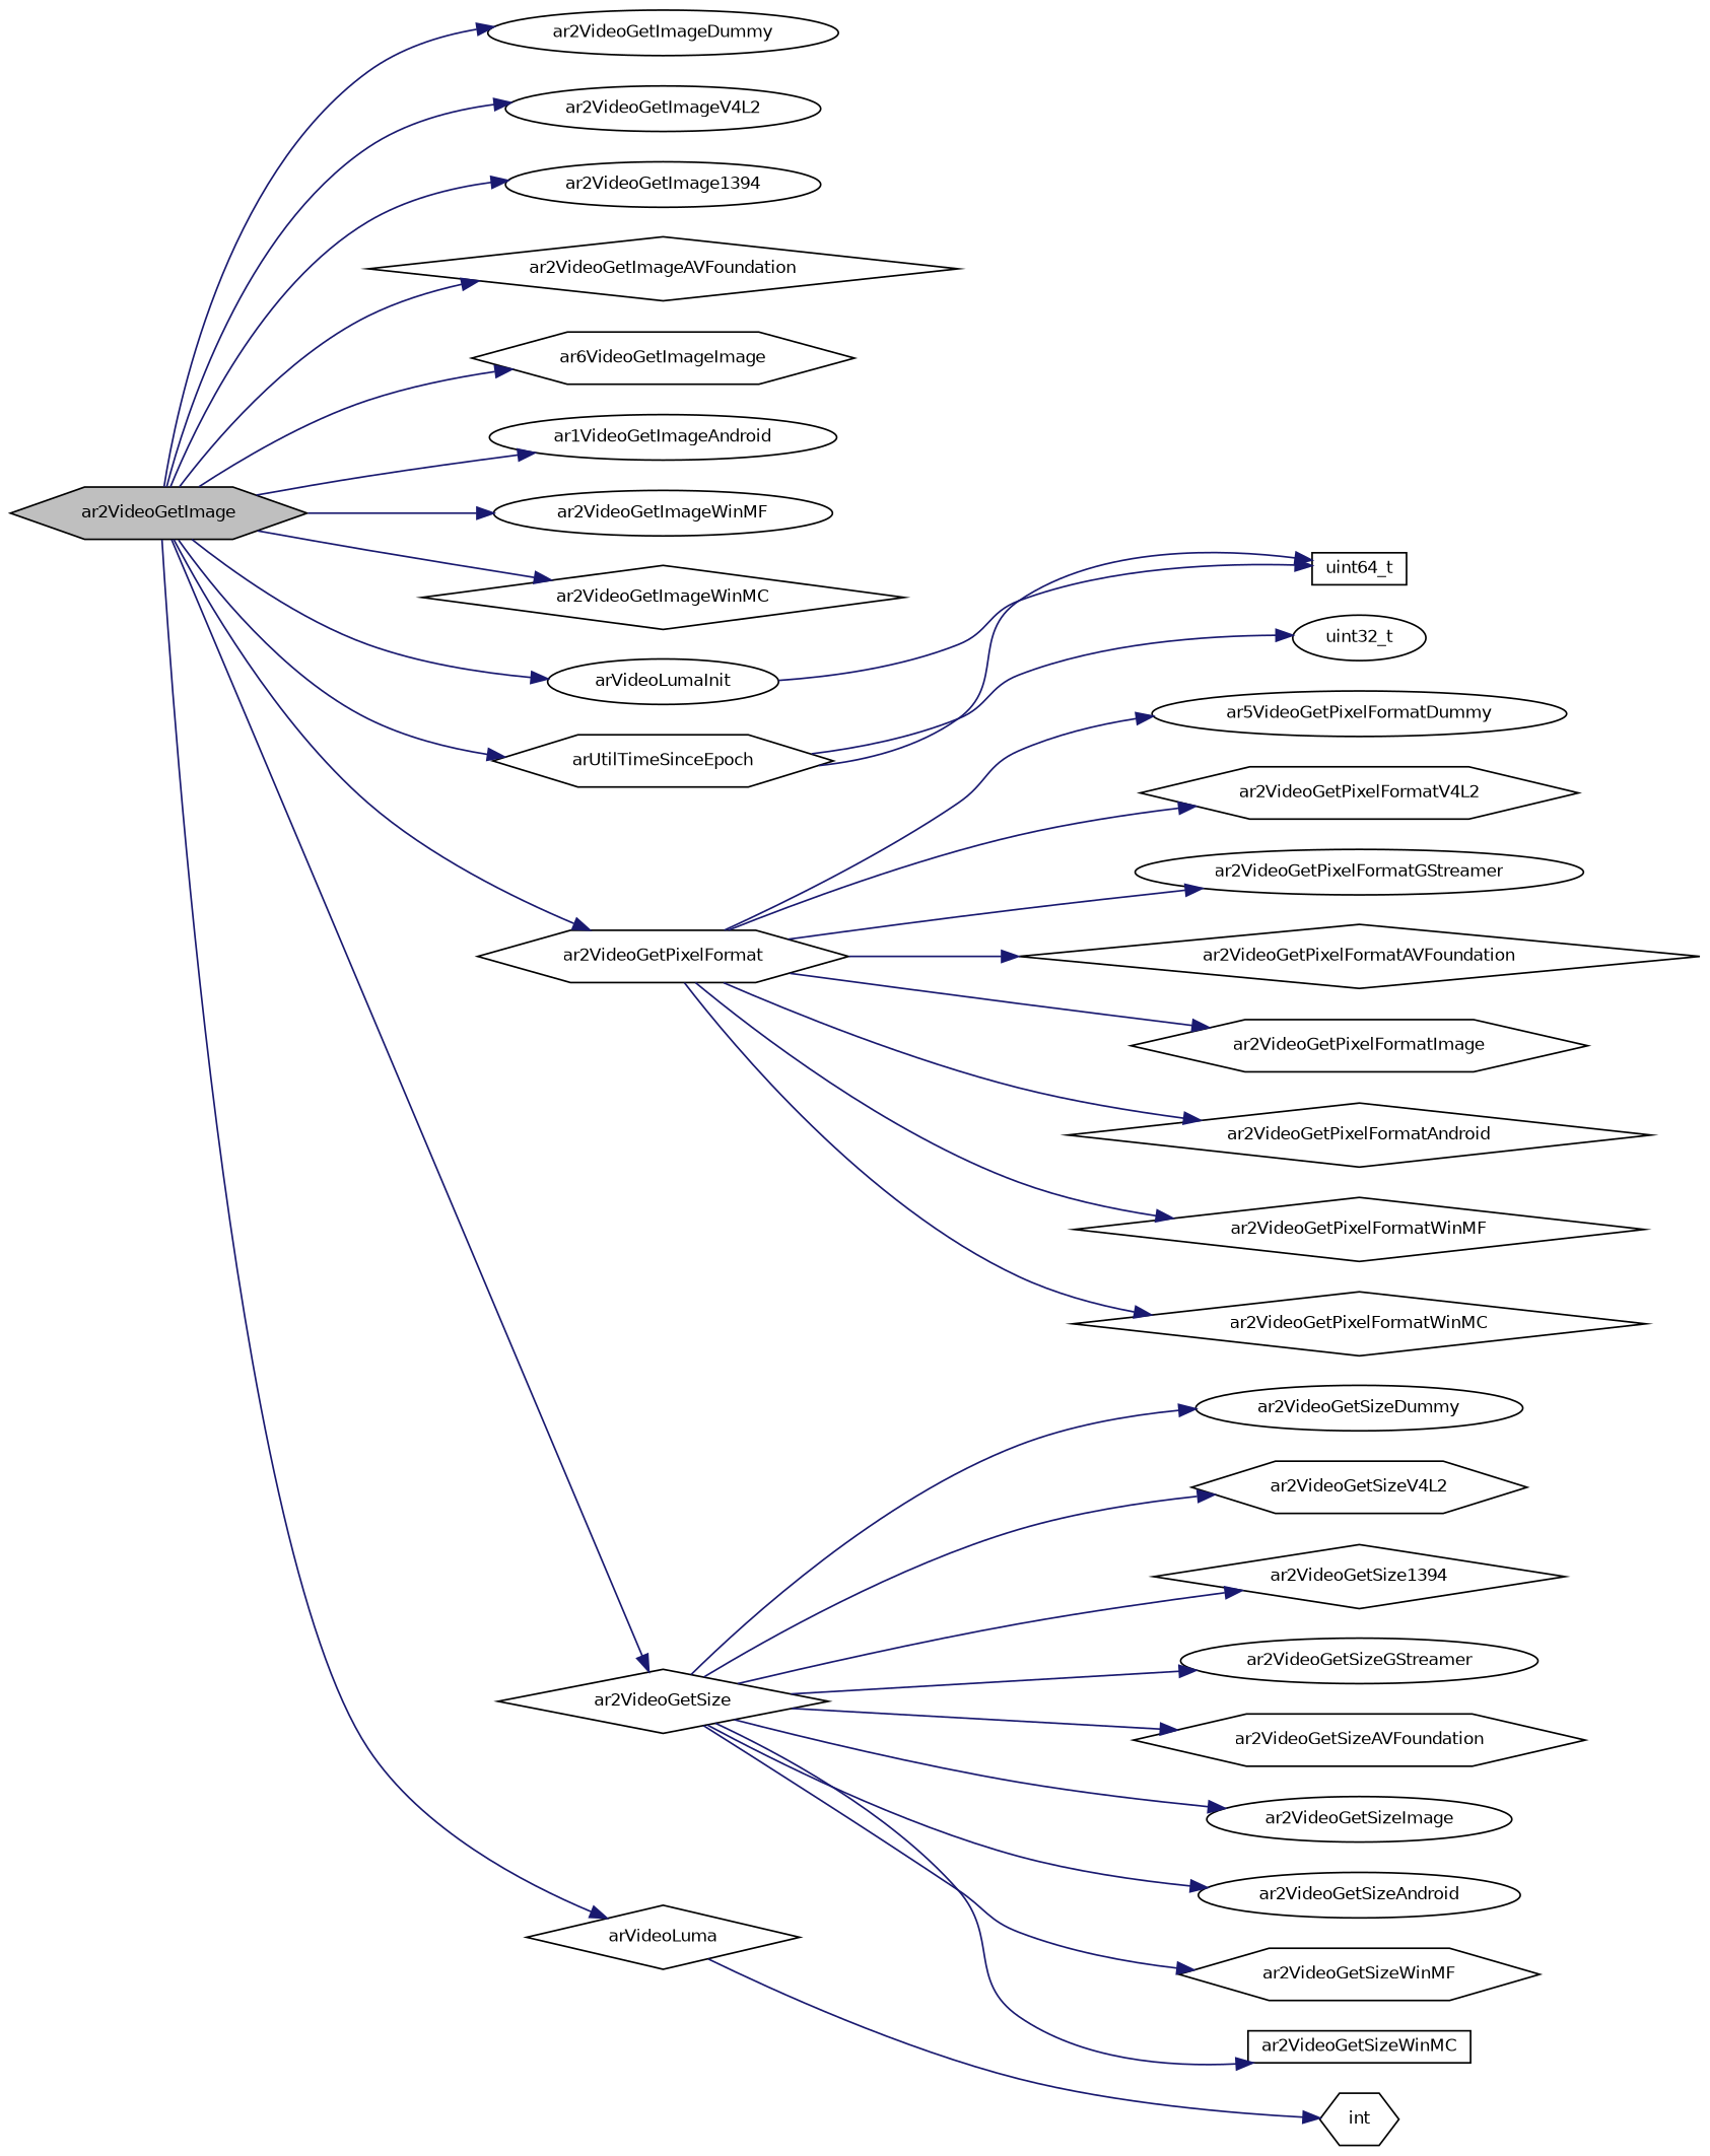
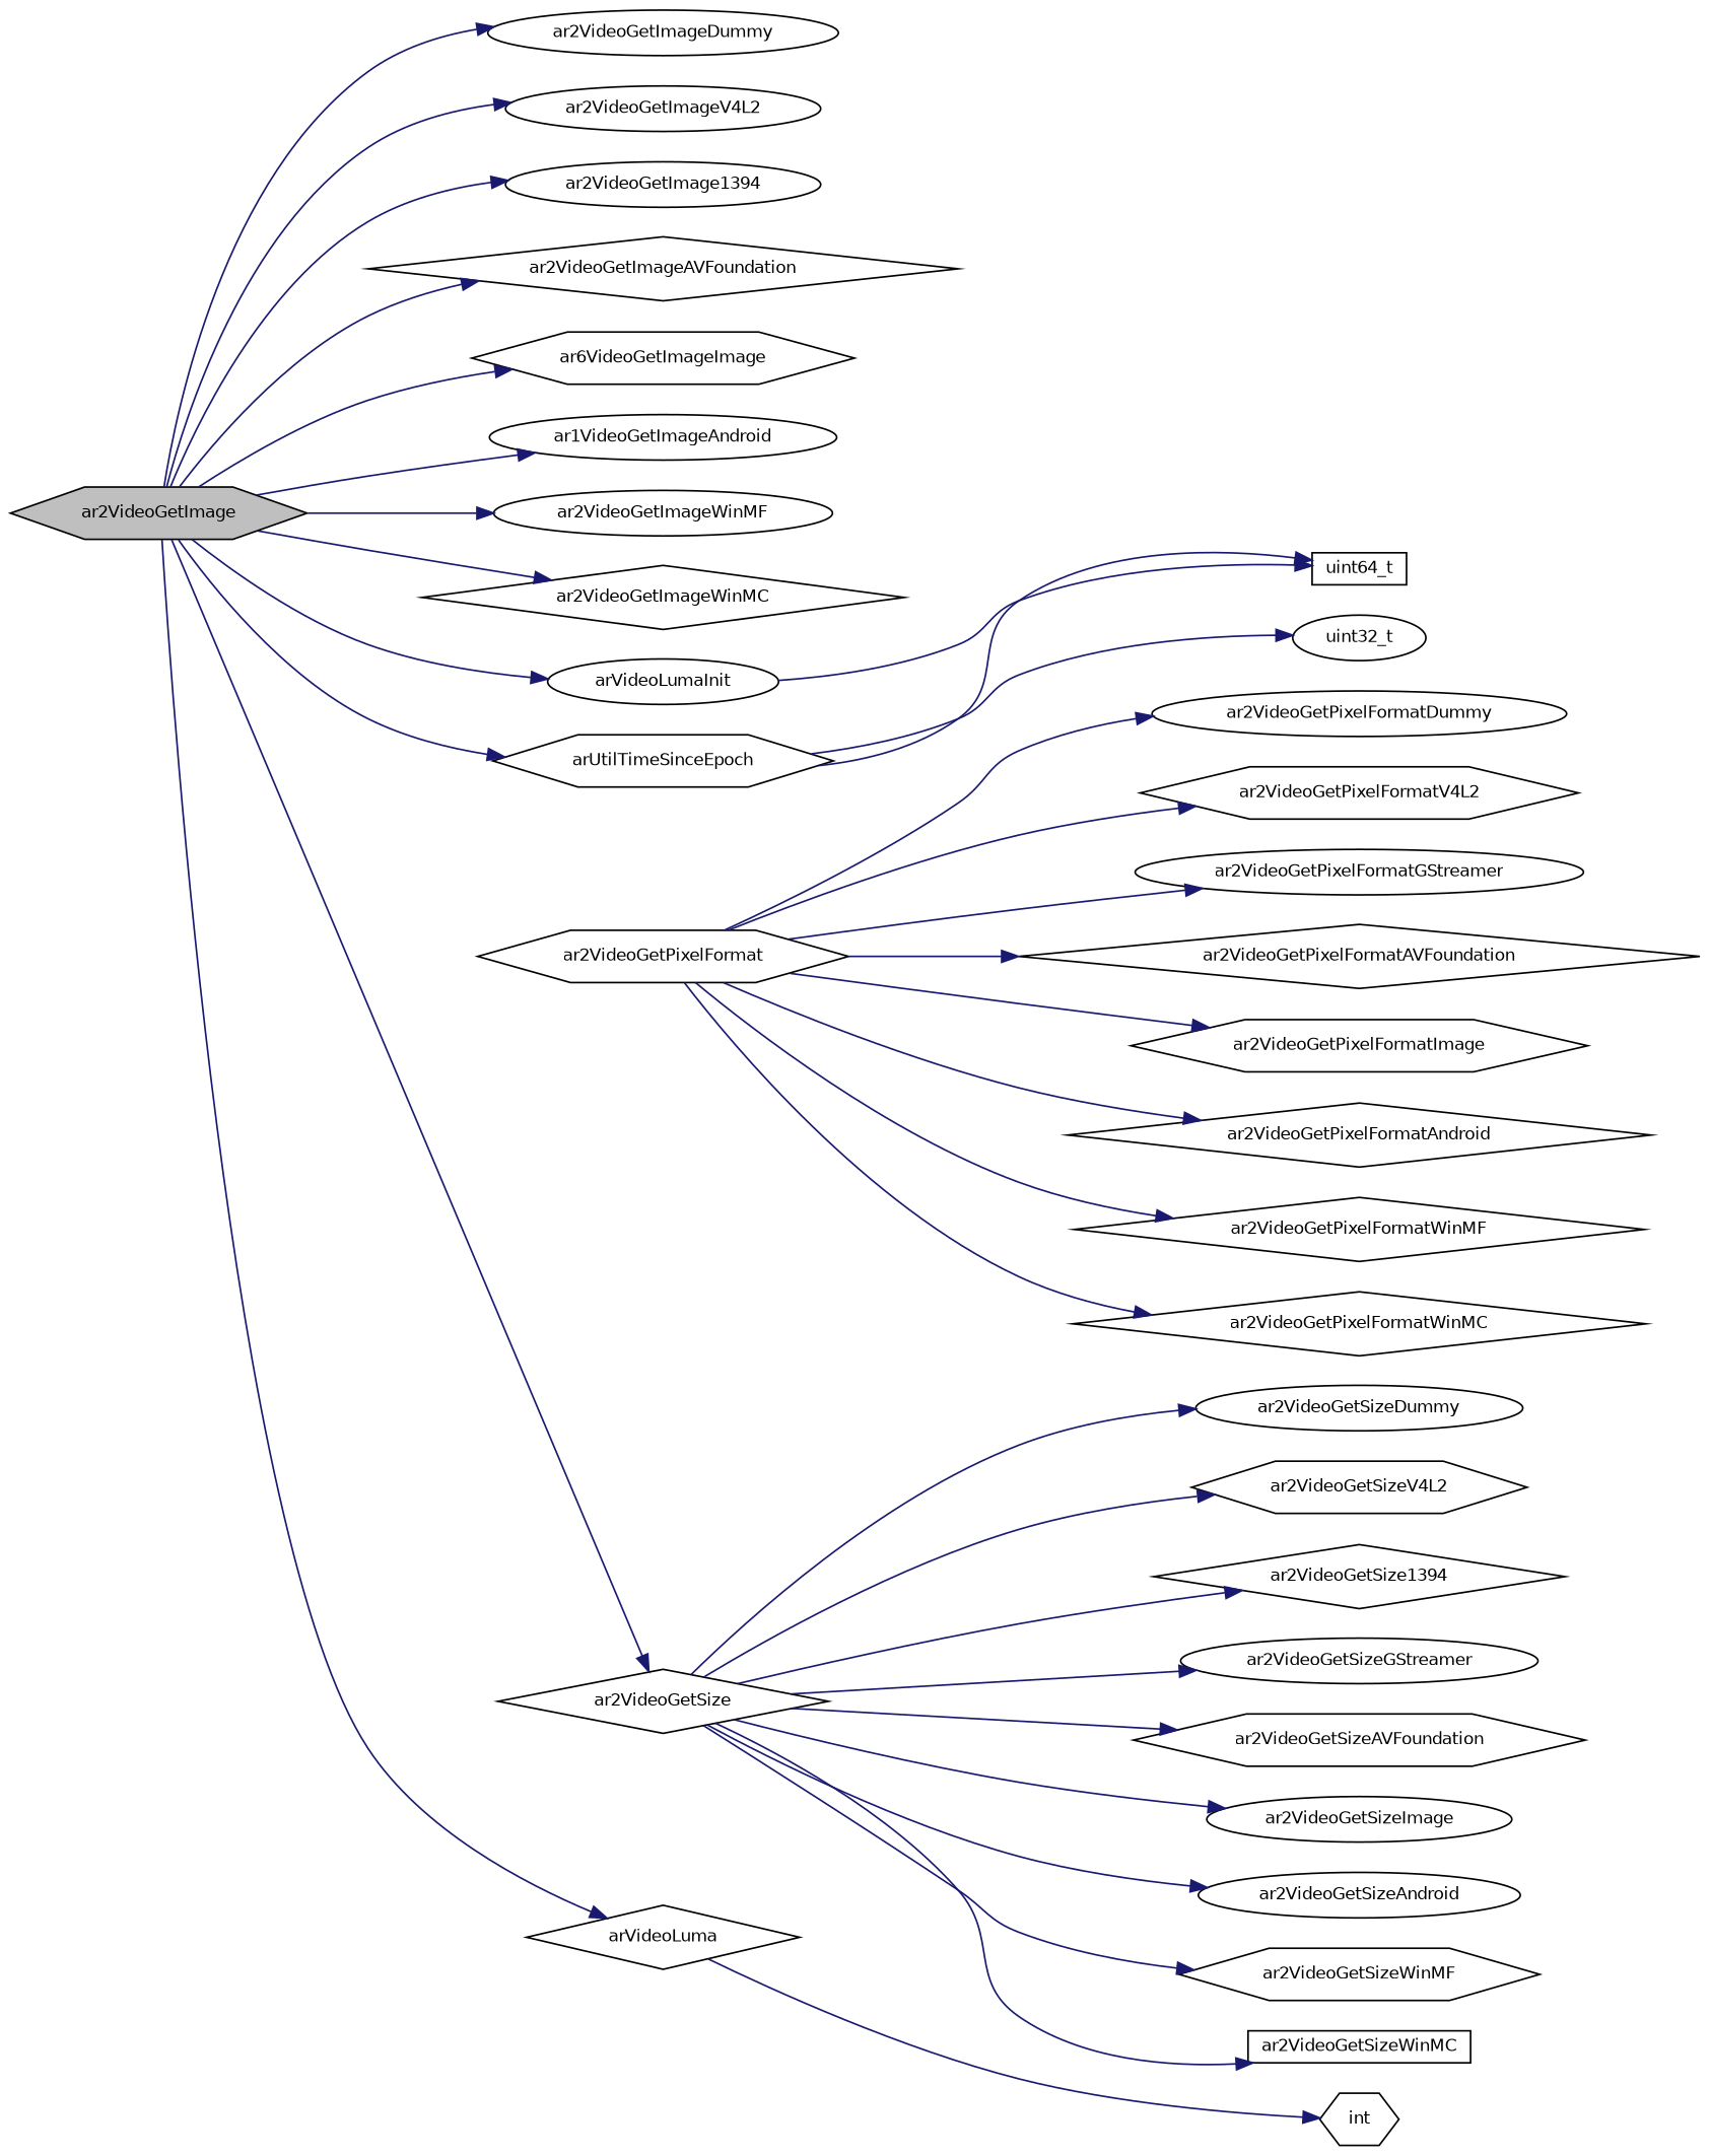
  digraph {
    rankdir=LR
    node [color=black fillcolor=white fontname=Helvetica fontsize=10 shape=ellipse style=filled]
    edge [color=midnightblue fontname=Helvetica fontsize=10 labelfontname=Helvetica labelfontsize=10 style=solid]
    n1 [fillcolor=grey75 fontcolor=black height=0.2 label=ar2VideoGetImage shape=hexagon width=0.4]
    n2 [height=0.2 label=ar2VideoGetImageDummy width=0.4]
    n3 [height=0.2 label=ar2VideoGetImageV4L2 width=0.4]
    n4 [height=0.2 label=ar2VideoGetImage1394 width=0.4]
    n5 [height=0.2 label=ar2VideoGetImageAVFoundation shape=diamond width=0.4]
    n6 [height=0.2 label=ar6VideoGetImageImage shape=hexagon width=0.4]
    n7 [height=0.2 label=ar1VideoGetImageAndroid width=0.4]
    n8 [height=0.2 label=ar2VideoGetImageWinMF width=0.4]
    n9 [height=0.2 label=ar2VideoGetImageWinMC shape=diamond width=0.4]
    n10 [height=0.2 label=arUtilTimeSinceEpoch shape=hexagon width=0.4]
    n11 [height=0.2 label=ar2VideoGetPixelFormat shape=hexagon width=0.4]
    n12 [height=0.2 label=ar2VideoGetSize shape=diamond width=0.4]
    n13 [height=0.2 label=arVideoLumaInit width=0.4]
    n14 [height=0.2 label=arVideoLuma shape=diamond width=0.4]
    n15 [height=0.2 label=uint64_t shape=box width=0.4]
    n16 [height=0.2 label=uint32_t width=0.4]
-   n17 [height=0.2 label=ar5VideoGetPixelFormatDummy width=0.4]
+   n17 [height=0.2 label=ar2VideoGetPixelFormatDummy width=0.4]
    n18 [height=0.2 label=ar2VideoGetPixelFormatV4L2 shape=hexagon width=0.4]
    n19 [height=0.2 label=ar2VideoGetPixelFormatGStreamer width=0.4]
    n20 [height=0.2 label=ar2VideoGetPixelFormatAVFoundation shape=diamond width=0.4]
    n21 [height=0.2 label=ar2VideoGetPixelFormatImage shape=hexagon width=0.4]
    n22 [height=0.2 label=ar2VideoGetPixelFormatAndroid shape=diamond width=0.4]
    n23 [height=0.2 label=ar2VideoGetPixelFormatWinMF shape=diamond width=0.4]
    n24 [height=0.2 label=ar2VideoGetPixelFormatWinMC shape=diamond width=0.4]
    n25 [height=0.2 label=ar2VideoGetSizeDummy width=0.4]
    n26 [height=0.2 label=ar2VideoGetSizeV4L2 shape=hexagon width=0.4]
    n27 [height=0.2 label=ar2VideoGetSize1394 shape=diamond width=0.4]
    n28 [height=0.2 label=ar2VideoGetSizeGStreamer width=0.4]
    n29 [height=0.2 label=ar2VideoGetSizeAVFoundation shape=hexagon width=0.4]
    n30 [height=0.2 label=ar2VideoGetSizeImage width=0.4]
    n31 [height=0.2 label=ar2VideoGetSizeAndroid width=0.4]
    n32 [height=0.2 label=ar2VideoGetSizeWinMF shape=hexagon width=0.4]
    n33 [height=0.2 label=ar2VideoGetSizeWinMC shape=box width=0.4]
    n34 [height=0.2 label=int shape=hexagon width=0.4]
    n1 -> n2
    n1 -> n3
    n1 -> n4
    n1 -> n5
    n1 -> n6
    n1 -> n7
    n1 -> n8
    n1 -> n9
    n1 -> n10
-   n1 -> n11
    n1 -> n12
    n1 -> n13
    n1 -> n14
    n10 -> n15
    n10 -> n16
    n11 -> n17
    n11 -> n18
    n11 -> n19
    n11 -> n20
    n11 -> n21
    n11 -> n22
    n11 -> n23
    n11 -> n24
    n12 -> n25
    n12 -> n26
    n12 -> n27
    n12 -> n28
    n12 -> n29
    n12 -> n30
    n12 -> n31
    n12 -> n32
    n12 -> n33
    n13 -> n15
    n14 -> n34
  }
